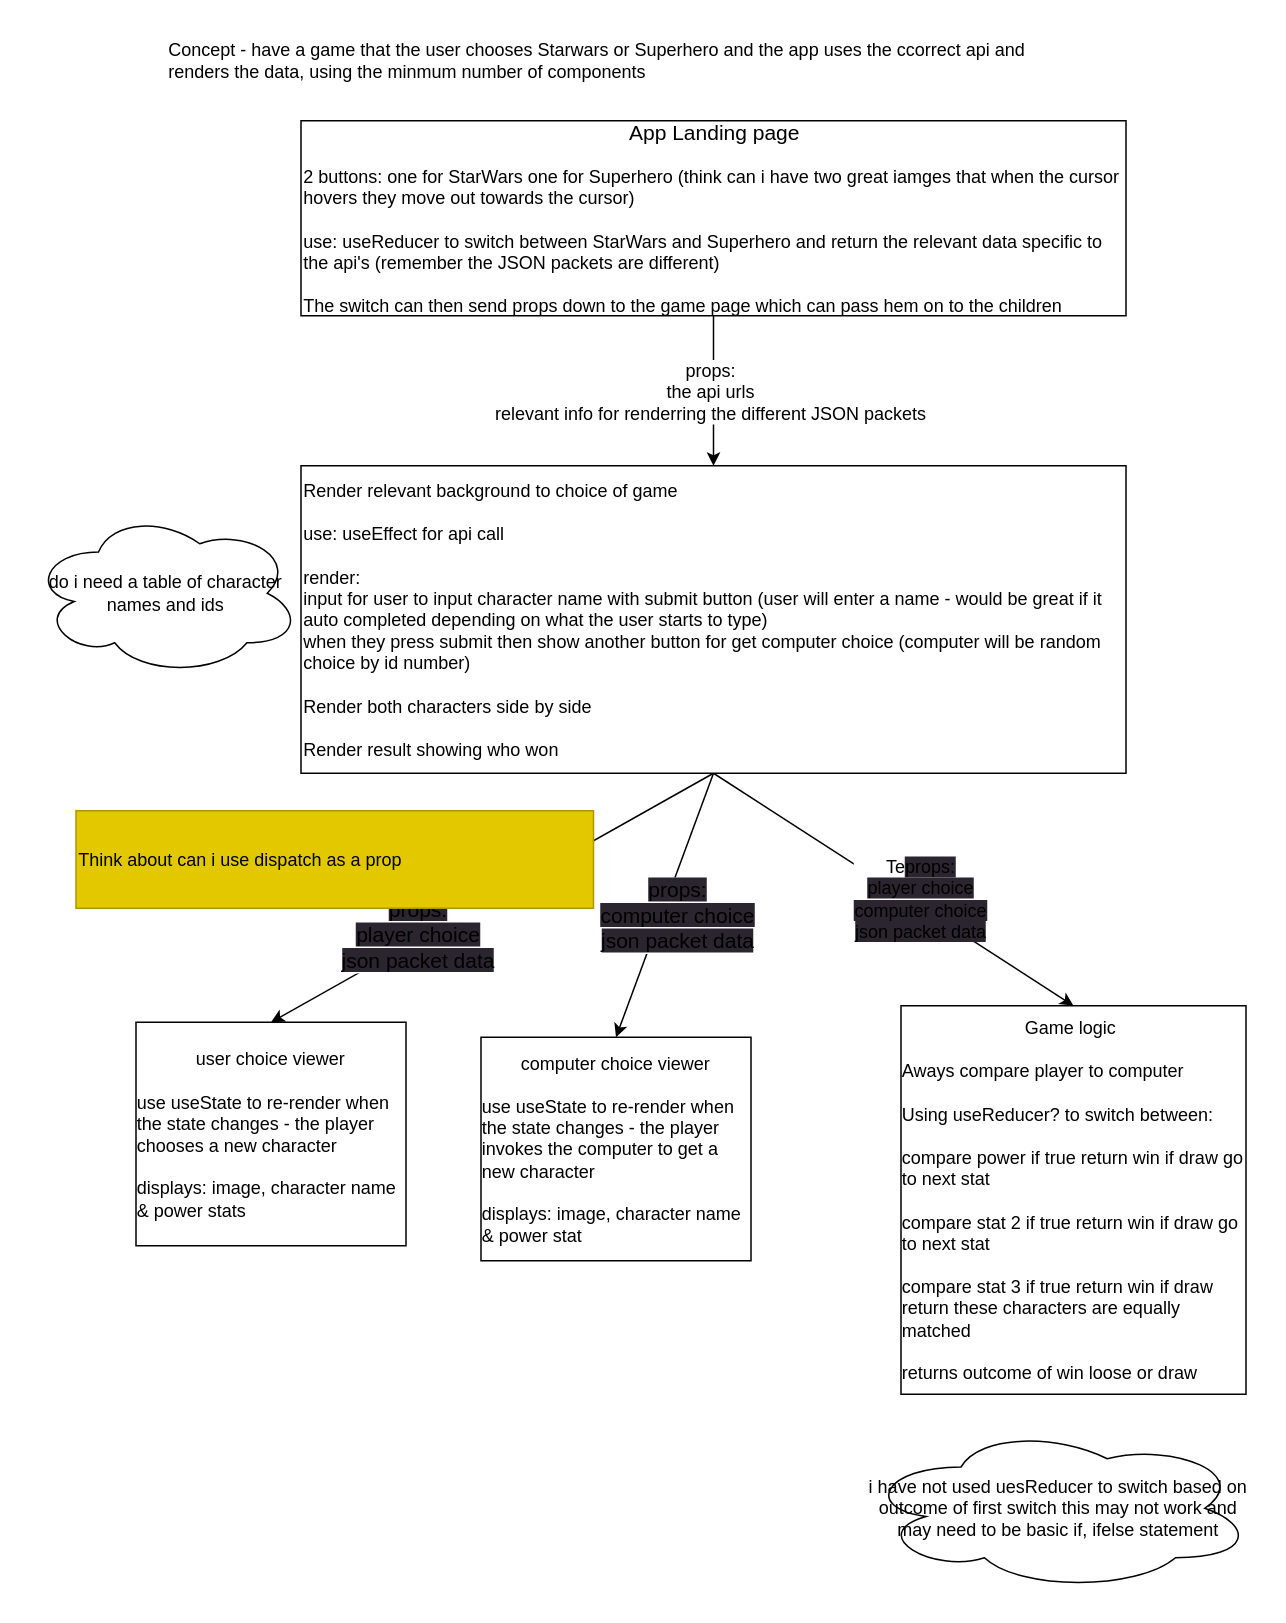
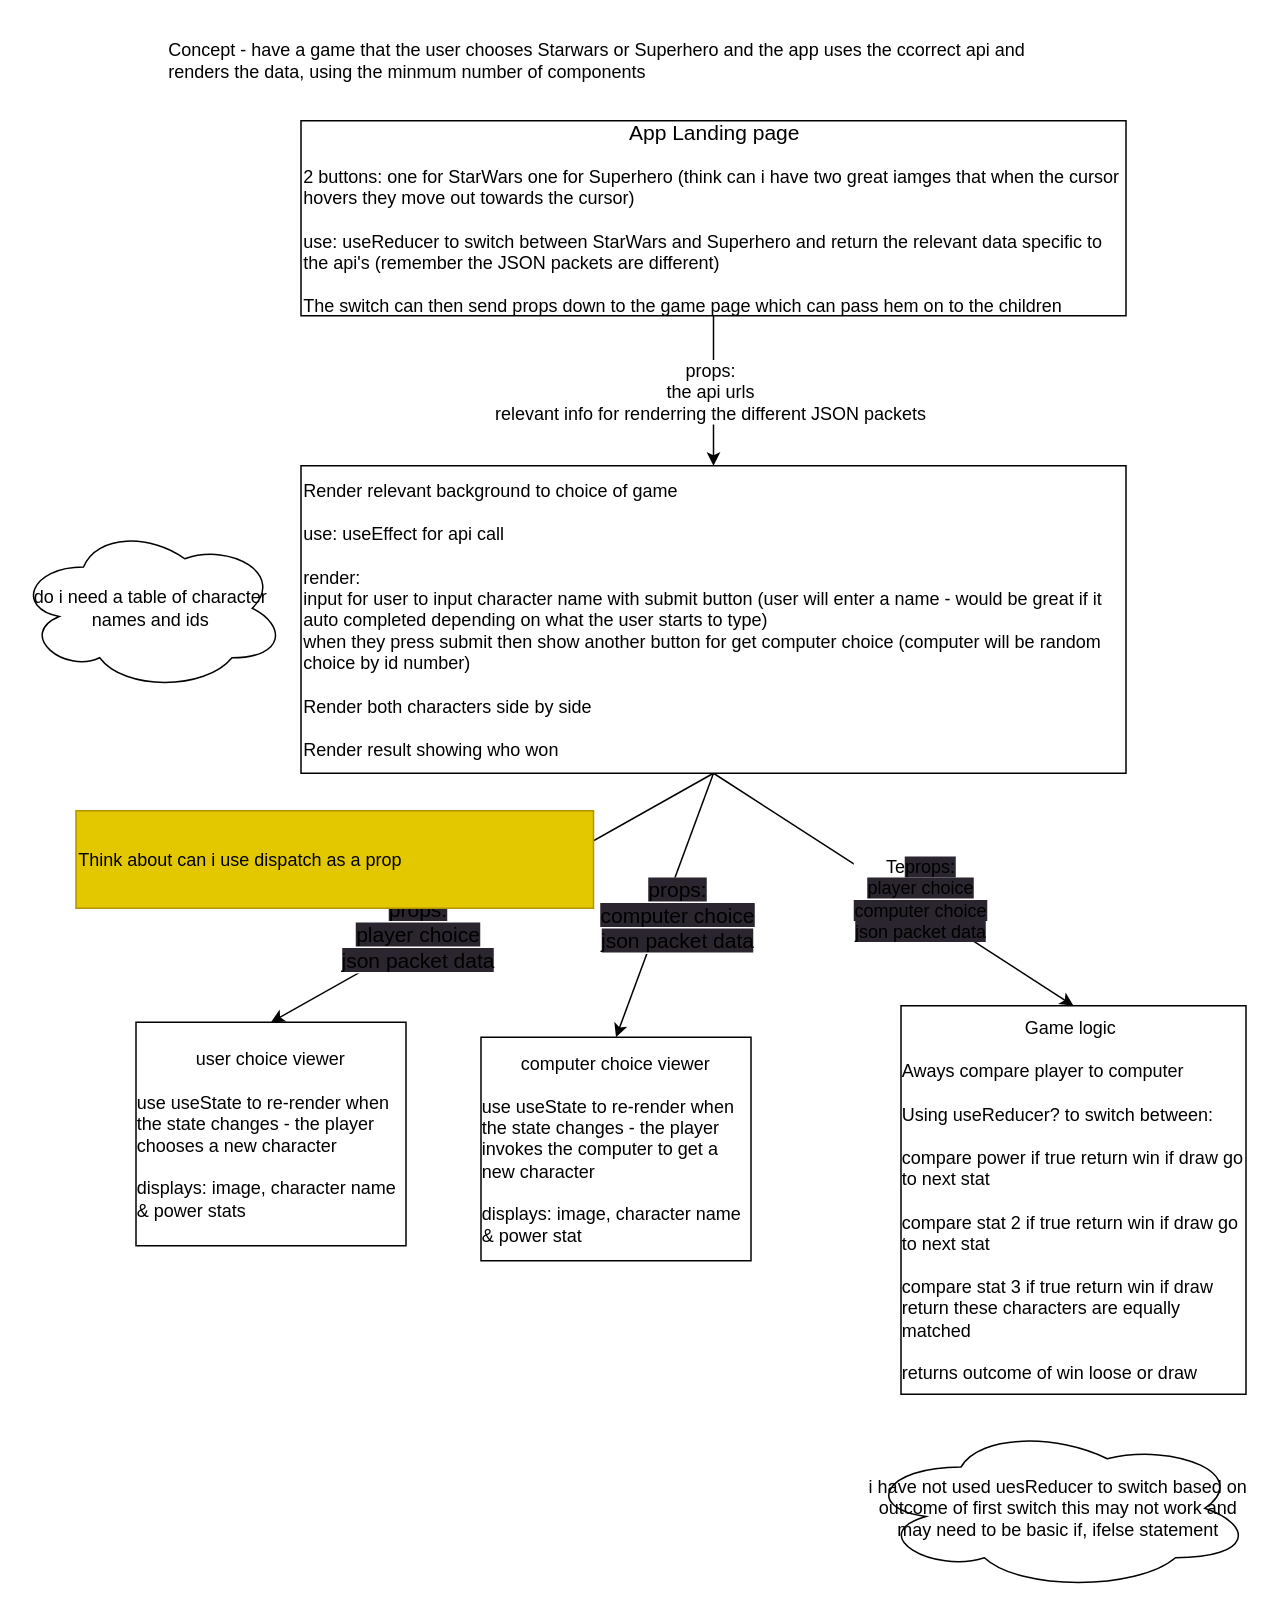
  <mxCell id="0" />
  <mxCell id="1" parent="0" />
  <mxCell id="2" style="edgeStyle=none;html=1;exitX=0.5;exitY=1;exitDx=0;exitDy=0;fontSize=14;" edge="1" parent="1" source="4" target="13"><mxGeometry relative="1" as="geometry" /></mxCell>
  <mxCell id="3" value="props:&lt;br&gt;the api urls&lt;br&gt;relevant info for renderring the different JSON packets" style="edgeLabel;html=1;align=center;verticalAlign=middle;resizable=0;points=[];fontSize=12;" vertex="1" connectable="0" parent="2"><mxGeometry x="-0.347" y="-1" relative="1" as="geometry"><mxPoint x="-2" y="17" as="offset" /></mxGeometry></mxCell>
  <mxCell id="4" value="&lt;div style=&quot;text-align: center;&quot;&gt;&lt;span style=&quot;background-color: initial;&quot;&gt;&lt;font style=&quot;font-size: 14px;&quot;&gt;App Landing page&lt;/font&gt;&lt;/span&gt;&lt;/div&gt;&lt;br&gt;2 buttons: one for StarWars one for Superhero (think can i have two great iamges that when the cursor hovers they move out towards the cursor)&lt;br&gt;&lt;br&gt;use: useReducer to switch between StarWars and Superhero and return the relevant data specific to the api's (remember the JSON packets are different)&lt;br&gt;&lt;br&gt;The switch can then send props down to the game page which can pass hem on to the children" style="rounded=0;whiteSpace=wrap;html=1;align=left;" vertex="1" parent="1"><mxGeometry x="200" y="80" width="550" height="130" as="geometry" /></mxCell>
  <mxCell id="5" value="computer choice viewer&lt;br&gt;&lt;br&gt;&lt;div style=&quot;text-align: left;&quot;&gt;&lt;span style=&quot;background-color: initial;&quot;&gt;use useState to re-render when the state changes - the player invokes the computer to get a new character&lt;/span&gt;&lt;/div&gt;&lt;span style=&quot;&quot;&gt;&lt;div style=&quot;text-align: left;&quot;&gt;&lt;br&gt;&lt;/div&gt;&lt;/span&gt;&lt;div style=&quot;text-align: left;&quot;&gt;&lt;span style=&quot;background-color: initial;&quot;&gt;displays: image, character name &amp;amp; power stat&lt;/span&gt;&lt;/div&gt;" style="rounded=0;whiteSpace=wrap;html=1;" vertex="1" parent="1"><mxGeometry x="320" y="691" width="180" height="149" as="geometry" /></mxCell>
  <mxCell id="6" value="user choice viewer&lt;br&gt;&lt;br&gt;&lt;div style=&quot;text-align: left;&quot;&gt;&lt;span style=&quot;background-color: initial;&quot;&gt;use useState to re-render when the state changes - the player chooses a new character&lt;/span&gt;&lt;/div&gt;&lt;div style=&quot;text-align: left;&quot;&gt;&lt;span style=&quot;background-color: initial;&quot;&gt;&lt;br&gt;&lt;/span&gt;&lt;/div&gt;&lt;div style=&quot;text-align: left;&quot;&gt;&lt;span style=&quot;background-color: initial;&quot;&gt;displays: image, character name &amp;amp; power stats&lt;/span&gt;&lt;/div&gt;" style="rounded=0;whiteSpace=wrap;html=1;" vertex="1" parent="1"><mxGeometry x="90" y="681" width="180" height="149" as="geometry" /></mxCell>
  <mxCell id="7" style="edgeStyle=none;html=1;exitX=0.5;exitY=1;exitDx=0;exitDy=0;fontSize=14;entryX=0.5;entryY=0;entryDx=0;entryDy=0;" edge="1" parent="1" source="13" target="6"><mxGeometry relative="1" as="geometry"><mxPoint x="370" y="500" as="targetPoint" /></mxGeometry></mxCell>
  <mxCell id="8" value="&lt;span style=&quot;font-size: 14px; text-align: left; background-color: rgb(42, 37, 47);&quot;&gt;props:&lt;/span&gt;&lt;br style=&quot;font-size: 14px; text-align: left; background-color: rgb(42, 37, 47);&quot;&gt;&lt;span style=&quot;font-size: 14px; text-align: left; background-color: rgb(42, 37, 47);&quot;&gt;player choice&lt;/span&gt;&lt;br style=&quot;font-size: 14px; text-align: left; background-color: rgb(42, 37, 47);&quot;&gt;&lt;span style=&quot;font-size: 14px; text-align: left; background-color: rgb(42, 37, 47);&quot;&gt;json packet data&lt;/span&gt;" style="edgeLabel;html=1;align=center;verticalAlign=middle;resizable=0;points=[];fontSize=12;" vertex="1" connectable="0" parent="7"><mxGeometry x="-0.13" y="-2" relative="1" as="geometry"><mxPoint x="-68" y="37" as="offset" /></mxGeometry></mxCell>
  <mxCell id="9" style="edgeStyle=none;html=1;exitX=0.5;exitY=1;exitDx=0;exitDy=0;entryX=0.5;entryY=0;entryDx=0;entryDy=0;fontSize=14;" edge="1" parent="1" source="13" target="5"><mxGeometry relative="1" as="geometry" /></mxCell>
  <mxCell id="10" value="&lt;span style=&quot;font-size: 14px; text-align: left; background-color: rgb(42, 37, 47);&quot;&gt;props:&lt;/span&gt;&lt;br style=&quot;font-size: 14px; text-align: left; background-color: rgb(42, 37, 47);&quot;&gt;&lt;span style=&quot;font-size: 14px; text-align: left; background-color: rgb(42, 37, 47);&quot;&gt;computer choice&lt;/span&gt;&lt;br style=&quot;font-size: 14px; text-align: left; background-color: rgb(42, 37, 47);&quot;&gt;&lt;span style=&quot;font-size: 14px; text-align: left; background-color: rgb(42, 37, 47);&quot;&gt;json packet data&lt;/span&gt;" style="edgeLabel;html=1;align=center;verticalAlign=middle;resizable=0;points=[];fontSize=12;" vertex="1" connectable="0" parent="9"><mxGeometry x="-0.183" y="-1" relative="1" as="geometry"><mxPoint x="3" y="23" as="offset" /></mxGeometry></mxCell>
  <mxCell id="11" style="edgeStyle=none;html=1;exitX=0.5;exitY=1;exitDx=0;exitDy=0;entryX=0.5;entryY=0;entryDx=0;entryDy=0;fontSize=14;" edge="1" parent="1" source="13" target="14"><mxGeometry relative="1" as="geometry" /></mxCell>
  <mxCell id="12" value="Te&lt;span style=&quot;text-align: left; background-color: rgb(42, 37, 47);&quot;&gt;props:&lt;/span&gt;&lt;br style=&quot;text-align: left; background-color: rgb(42, 37, 47);&quot;&gt;&lt;span style=&quot;text-align: left; background-color: rgb(42, 37, 47);&quot;&gt;player choice&lt;/span&gt;&lt;br style=&quot;text-align: left; background-color: rgb(42, 37, 47);&quot;&gt;&lt;span style=&quot;text-align: left; background-color: rgb(42, 37, 47);&quot;&gt;computer choice&lt;/span&gt;&lt;br style=&quot;text-align: left; background-color: rgb(42, 37, 47);&quot;&gt;&lt;span style=&quot;text-align: left; background-color: rgb(42, 37, 47);&quot;&gt;json packet data&lt;/span&gt;" style="edgeLabel;html=1;align=center;verticalAlign=middle;resizable=0;points=[];fontSize=12;" vertex="1" connectable="0" parent="11"><mxGeometry x="0.13" y="4" relative="1" as="geometry"><mxPoint as="offset" /></mxGeometry></mxCell>
  <mxCell id="13" value="&lt;div style=&quot;&quot;&gt;&lt;span style=&quot;background-color: initial;&quot;&gt;Render relevant background to choice of game&lt;/span&gt;&lt;/div&gt;&lt;div style=&quot;&quot;&gt;&lt;span style=&quot;background-color: initial;&quot;&gt;&lt;br&gt;&lt;/span&gt;&lt;/div&gt;&lt;div style=&quot;&quot;&gt;&lt;span style=&quot;background-color: initial;&quot;&gt;use: useEffect for api call&lt;/span&gt;&lt;/div&gt;&lt;div style=&quot;&quot;&gt;&lt;span style=&quot;background-color: initial;&quot;&gt;&lt;br&gt;&lt;/span&gt;&lt;/div&gt;&lt;div style=&quot;&quot;&gt;render:&lt;/div&gt;&lt;div style=&quot;&quot;&gt;input for user to input character name with submit button (user will enter a name - would be great if it auto completed depending on what the user starts to type)&lt;/div&gt;&lt;div style=&quot;&quot;&gt;when they press submit then show another button for get computer choice (computer will be random choice by id number)&lt;/div&gt;&lt;div style=&quot;&quot;&gt;&lt;br&gt;&lt;/div&gt;&lt;div style=&quot;&quot;&gt;Render both characters side by side&lt;/div&gt;&lt;div style=&quot;&quot;&gt;&lt;br&gt;&lt;/div&gt;&lt;div style=&quot;&quot;&gt;Render result showing who won&lt;/div&gt;" style="rounded=0;whiteSpace=wrap;html=1;align=left;" vertex="1" parent="1"><mxGeometry x="200" y="310" width="550" height="205" as="geometry" /></mxCell>
  <mxCell id="14" value="Game logic&amp;nbsp;&lt;br&gt;&lt;br&gt;&lt;div style=&quot;text-align: left;&quot;&gt;Aways compare player to computer&lt;/div&gt;&lt;div style=&quot;text-align: left;&quot;&gt;&lt;br&gt;&lt;/div&gt;&lt;div style=&quot;text-align: left;&quot;&gt;&lt;span style=&quot;background-color: initial;&quot;&gt;Using useReducer? to switch between:&amp;nbsp;&lt;/span&gt;&lt;/div&gt;&lt;div style=&quot;text-align: left;&quot;&gt;&lt;span style=&quot;background-color: initial;&quot;&gt;&lt;br&gt;&lt;/span&gt;&lt;/div&gt;&lt;div style=&quot;text-align: left;&quot;&gt;&lt;span style=&quot;background-color: initial;&quot;&gt;compare power if true return win if draw go to next stat&lt;/span&gt;&lt;/div&gt;&lt;div style=&quot;text-align: left;&quot;&gt;&lt;span style=&quot;background-color: initial;&quot;&gt;&lt;br&gt;&lt;/span&gt;&lt;/div&gt;&lt;div style=&quot;text-align: left;&quot;&gt;compare stat 2 if true return win if draw go to next stat&lt;/div&gt;&lt;div style=&quot;text-align: left;&quot;&gt;&lt;br&gt;&lt;/div&gt;&lt;div style=&quot;text-align: left;&quot;&gt;compare stat 3 if true return win if draw return these characters are equally matched&amp;nbsp;&lt;br&gt;&lt;/div&gt;&lt;div style=&quot;text-align: left;&quot;&gt;&lt;span style=&quot;background-color: initial;&quot;&gt;&lt;br&gt;&lt;/span&gt;&lt;/div&gt;&lt;div style=&quot;text-align: left;&quot;&gt;&lt;span style=&quot;background-color: initial;&quot;&gt;returns outcome of win loose or draw&lt;/span&gt;&lt;/div&gt;" style="rounded=0;whiteSpace=wrap;html=1;" vertex="1" parent="1"><mxGeometry x="600" y="670" width="230" height="259" as="geometry" /></mxCell>
  <mxCell id="15" value="Concept - have a game that the user chooses Starwars or Superhero and the app uses the ccorrect api and renders the data, using the minmum number of components" style="text;html=1;strokeColor=none;fillColor=none;align=left;verticalAlign=middle;whiteSpace=wrap;rounded=0;" vertex="1" parent="1"><mxGeometry x="110" y="20" width="590" height="40" as="geometry" /></mxCell>
  <mxCell id="16" value="&lt;font style=&quot;font-size: 12px;&quot;&gt;Think about can i use dispatch as a prop&lt;/font&gt;" style="text;html=1;strokeColor=#B09500;fillColor=#e3c800;align=left;verticalAlign=middle;whiteSpace=wrap;rounded=0;fontSize=12;fontColor=#000000;" vertex="1" parent="1"><mxGeometry x="50" y="540" width="345" height="65" as="geometry" /></mxCell>
- <mxCell id="17" value="&lt;font style=&quot;font-size: 12px;&quot;&gt;do i need a table of character names and ids&lt;/font&gt;" style="ellipse;shape=cloud;whiteSpace=wrap;html=1;fontSize=12;" vertex="1" parent="1"><mxGeometry y="340" width="180" height="110" as="geometry" x="20" /></mxCell>
+ <mxCell id="17" value="&lt;font style=&quot;font-size: 12px;&quot;&gt;do i need a table of character names and ids&lt;/font&gt;" style="ellipse;shape=cloud;whiteSpace=wrap;html=1;fontSize=12;" vertex="1" parent="1"><mxGeometry x="10" y="350" width="180" height="110" as="geometry" /></mxCell>
  <mxCell id="18" value="i have not used uesReducer to switch based on outcome of first switch this may not work and may need to be basic if, ifelse statement" style="ellipse;shape=cloud;whiteSpace=wrap;html=1;fontSize=12;" vertex="1" parent="1"><mxGeometry x="575" y="950" width="260" height="110" as="geometry" /></mxCell>
